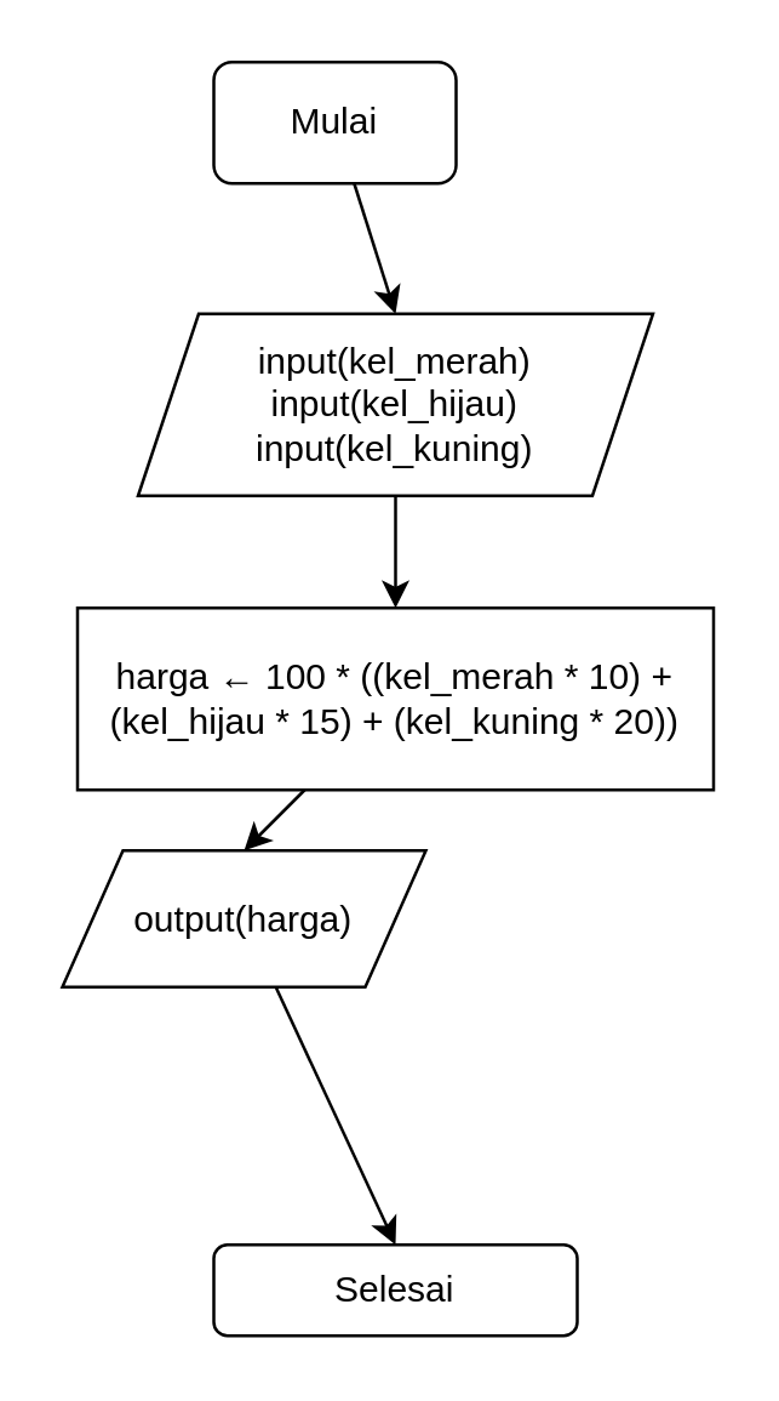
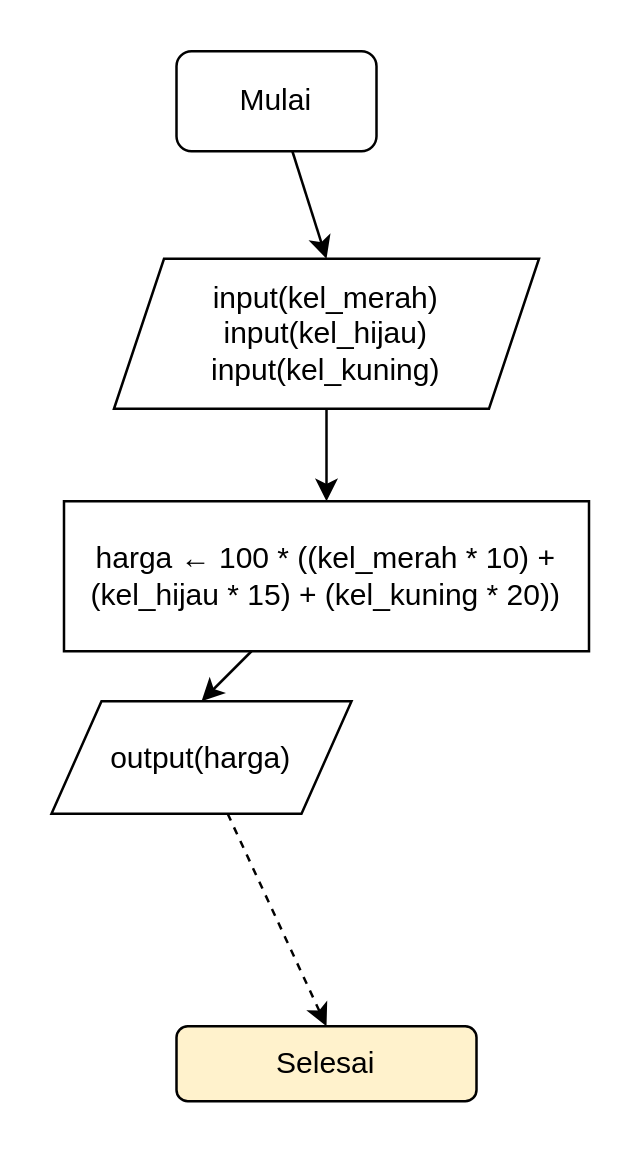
  <mxCell id="0" />
  <mxCell id="1" parent="0" />
  <mxCell id="2" value="Mulai" style="rounded=1;whiteSpace=wrap;html=1;" parent="1" vertex="1"><mxGeometry x="70" y="20" width="80" height="40" as="geometry" /></mxCell>
  <mxCell id="3" value="input(kel_merah)&lt;div&gt;input(kel_hijau)&lt;/div&gt;&lt;div&gt;input(kel_kuning)&lt;/div&gt;" style="shape=parallelogram;perimeter=parallelogramPerimeter;whiteSpace=wrap;html=1;fixedSize=1;" parent="1" vertex="1"><mxGeometry x="45" y="103" width="170" height="60" as="geometry" /></mxCell>
  <mxCell id="4" value="&lt;span&gt;harga&lt;/span&gt;&amp;nbsp;← 100 * ((kel_merah * 10) + (kel_hijau * 15) + (kel_kuning * 20))" style="rounded=0;whiteSpace=wrap;html=1;" parent="1" vertex="1"><mxGeometry x="25" y="200" width="210" height="60" as="geometry" /></mxCell>
  <mxCell id="5" value="output(harga)" style="shape=parallelogram;perimeter=parallelogramPerimeter;whiteSpace=wrap;html=1;fixedSize=1;" parent="1" vertex="1"><mxGeometry x="20" y="280" width="120" height="45" as="geometry" /></mxCell>
- <mxCell id="6" value="Selesai" style="rounded=1;whiteSpace=wrap;html=1;" parent="1" vertex="1"><mxGeometry x="70" y="410" width="120" height="30" as="geometry" /></mxCell>
+ <mxCell id="6" value="Selesai" style="rounded=1;whiteSpace=wrap;html=1;fillColor=#fff2cc;" parent="1" vertex="1"><mxGeometry x="70" y="410" width="120" height="30" as="geometry" /></mxCell>
  <mxCell id="7" value="" style="endArrow=classic;html=1;rounded=0;entryX=0.5;entryY=0;entryDx=0;entryDy=0;" parent="1" source="2" target="3" edge="1"><mxGeometry width="50" height="50" relative="1" as="geometry"><mxPoint x="130" y="100" as="sourcePoint" /><mxPoint x="130" y="120.711" as="targetPoint" /></mxGeometry></mxCell>
  <mxCell id="8" value="" style="endArrow=classic;html=1;rounded=0;entryX=0.5;entryY=0;entryDx=0;entryDy=0;" parent="1" source="3" target="4" edge="1"><mxGeometry width="50" height="50" relative="1" as="geometry"><mxPoint x="130" y="213" as="sourcePoint" /><mxPoint x="130" y="233.711" as="targetPoint" /></mxGeometry></mxCell>
  <mxCell id="9" value="" style="endArrow=classic;html=1;rounded=0;entryX=0.5;entryY=0;entryDx=0;entryDy=0;" parent="1" source="4" target="5" edge="1"><mxGeometry width="50" height="50" relative="1" as="geometry"><mxPoint x="130" y="310" as="sourcePoint" /><mxPoint x="130" y="330.711" as="targetPoint" /></mxGeometry></mxCell>
- <mxCell id="10" value="" style="endArrow=classic;html=1;rounded=0;entryX=0.5;entryY=0;entryDx=0;entryDy=0;" parent="1" source="5" target="6" edge="1"><mxGeometry width="50" height="50" relative="1" as="geometry"><mxPoint x="130" y="400" as="sourcePoint" /><mxPoint x="130" y="420.711" as="targetPoint" /></mxGeometry></mxCell>
+ <mxCell id="10" value="" style="endArrow=classic;html=1;rounded=0;entryX=0.5;entryY=0;entryDx=0;entryDy=0;dashed=1;" parent="1" source="5" target="6" edge="1"><mxGeometry width="50" height="50" relative="1" as="geometry"><mxPoint x="130" y="400" as="sourcePoint" /><mxPoint x="130" y="420.711" as="targetPoint" /></mxGeometry></mxCell>
